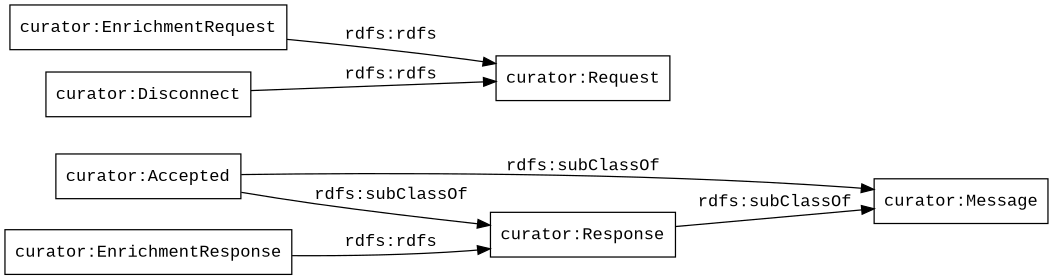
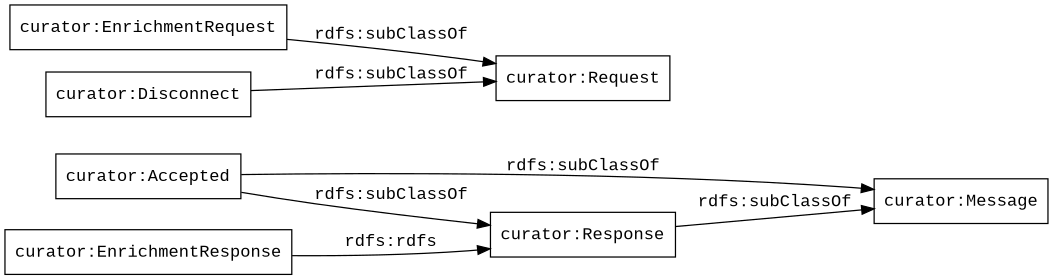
  digraph {
    fontname="Liberation Mono"
    rankdir=LR
    node [color=black fontname="Liberation Mono" shape=rectangle]
    edge [fontname="Liberation Mono"]
    "curator:Response"
    "curator:Message"
    "curator:EnrichmentResponse"
    "curator:EnrichmentRequest"
    "curator:Request"
    "curator:Disconnect"
    "curator:Accepted"
    "curator:Response" -> "curator:Message" [label="rdfs:subClassOf"]
    "curator:EnrichmentResponse" -> "curator:Response" [label="rdfs:rdfs"]
-   "curator:EnrichmentRequest" -> "curator:Request" [label="rdfs:rdfs"]
-   "curator:Disconnect" -> "curator:Request" [label="rdfs:rdfs"]
+   "curator:EnrichmentRequest" -> "curator:Request" [label="rdfs:subClassOf"]
+   "curator:Disconnect" -> "curator:Request" [label="rdfs:subClassOf"]
    "curator:Accepted" -> "curator:Response" [label="rdfs:subClassOf"]
    "curator:Accepted" -> "curator:Message" [label="rdfs:subClassOf"]
  }
